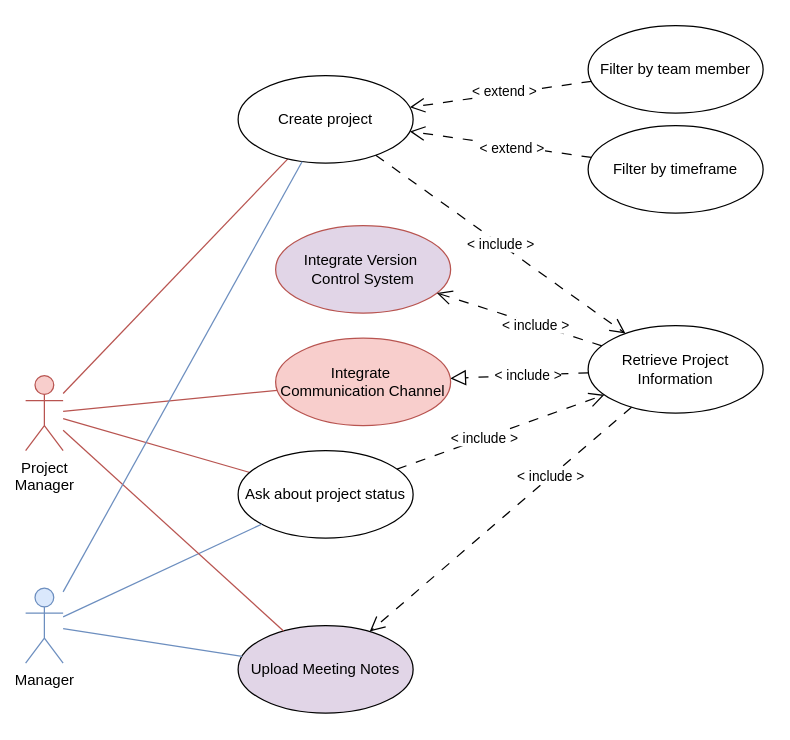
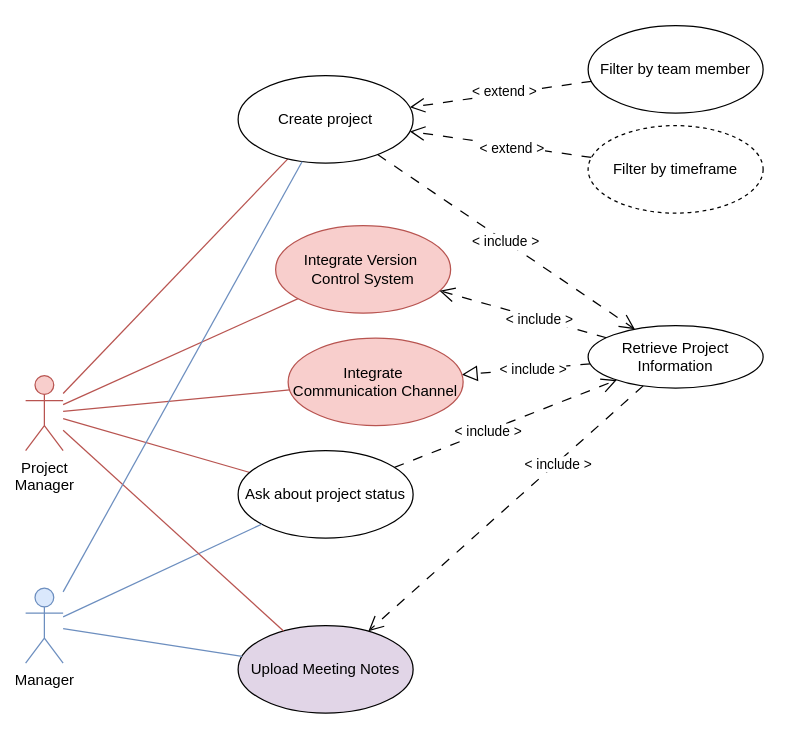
  <mxCell id="0" />
  <mxCell id="1" parent="0" />
  <mxCell id="2" style="rounded=0;orthogonalLoop=1;jettySize=auto;html=1;endArrow=none;startFill=0;fillColor=#f8cecc;strokeColor=#b85450;" parent="1" source="4" target="11" edge="1"><mxGeometry relative="1" as="geometry" /></mxCell>
  <mxCell id="3" style="rounded=0;orthogonalLoop=1;jettySize=auto;html=1;endArrow=none;startFill=0;fillColor=#f8cecc;strokeColor=#b85450;" parent="1" source="4" target="14" edge="1"><mxGeometry relative="1" as="geometry" /></mxCell>
  <mxCell id="4" value="Project&lt;div&gt;Manager&lt;/div&gt;" style="shape=umlActor;verticalLabelPosition=bottom;verticalAlign=top;html=1;fillColor=#f8cecc;strokeColor=#b85450;" parent="1" vertex="1"><mxGeometry x="20" y="300" width="30" height="60" as="geometry" /></mxCell>
  <mxCell id="5" style="rounded=0;orthogonalLoop=1;jettySize=auto;html=1;endSize=10;endArrow=open;endFill=0;dashed=1;dashPattern=8 8;" parent="1" source="19" target="11" edge="1"><mxGeometry relative="1" as="geometry" /></mxCell>
  <mxCell id="6" value="&amp;lt; extend &amp;gt;" style="edgeLabel;html=1;align=center;verticalAlign=middle;resizable=0;points=[];" parent="5" vertex="1" connectable="0"><mxGeometry x="-0.116" relative="1" as="geometry"><mxPoint y="1" as="offset" /></mxGeometry></mxCell>
  <mxCell id="7" style="rounded=0;orthogonalLoop=1;jettySize=auto;html=1;dashed=1;dashPattern=8 8;endArrow=open;endFill=0;endSize=10;startArrow=none;startFill=0;startSize=10;" parent="1" source="20" target="11" edge="1"><mxGeometry relative="1" as="geometry" /></mxCell>
  <mxCell id="8" value="&amp;lt; extend &amp;gt;" style="edgeLabel;html=1;align=center;verticalAlign=middle;resizable=0;points=[];" parent="7" vertex="1" connectable="0"><mxGeometry x="-0.05" y="-2" relative="1" as="geometry"><mxPoint x="-1" as="offset" /></mxGeometry></mxCell>
  <mxCell id="9" style="rounded=0;orthogonalLoop=1;jettySize=auto;html=1;endArrow=block;endFill=0;dashed=1;dashPattern=8 8;endSize=10;" parent="1" source="24" target="17" edge="1"><mxGeometry relative="1" as="geometry"><mxPoint x="495.089" y="327.879" as="targetPoint" /></mxGeometry></mxCell>
  <mxCell id="10" value="&amp;lt; include &amp;gt;" style="edgeLabel;html=1;align=center;verticalAlign=middle;resizable=0;points=[];" parent="9" vertex="1" connectable="0"><mxGeometry x="-0.108" relative="1" as="geometry"><mxPoint as="offset" /></mxGeometry></mxCell>
  <mxCell id="11" value="Create project" style="ellipse;whiteSpace=wrap;html=1;" parent="1" vertex="1"><mxGeometry x="190" y="60" width="140" height="70" as="geometry" /></mxCell>
  <mxCell id="12" style="rounded=0;orthogonalLoop=1;jettySize=auto;html=1;endArrow=open;endFill=0;endSize=10;dashed=1;dashPattern=8 8;" parent="1" source="14" target="24" edge="1"><mxGeometry relative="1" as="geometry" /></mxCell>
  <mxCell id="13" value="&amp;lt; include &amp;gt;" style="edgeLabel;html=1;align=center;verticalAlign=middle;resizable=0;points=[];" parent="12" vertex="1" connectable="0"><mxGeometry x="-0.158" relative="1" as="geometry"><mxPoint as="offset" /></mxGeometry></mxCell>
  <mxCell id="14" value="Ask about project status" style="ellipse;whiteSpace=wrap;html=1;" parent="1" vertex="1"><mxGeometry x="190" y="360" width="140" height="70" as="geometry" /></mxCell>
  <mxCell id="15" style="rounded=0;orthogonalLoop=1;jettySize=auto;html=1;endArrow=none;startFill=0;fillColor=#dae8fc;strokeColor=#6c8ebf;" parent="1" source="16" target="14" edge="1"><mxGeometry relative="1" as="geometry" /></mxCell>
  <mxCell id="16" value="Manager" style="shape=umlActor;verticalLabelPosition=bottom;verticalAlign=top;html=1;fillColor=#dae8fc;strokeColor=#6c8ebf;" parent="1" vertex="1"><mxGeometry x="20" y="470" width="30" height="60" as="geometry" /></mxCell>
- <mxCell id="17" value="Integrate&amp;nbsp;&lt;div&gt;Communication Channel&lt;/div&gt;" style="ellipse;whiteSpace=wrap;html=1;fillColor=#f8cecc;strokeColor=#b85450;" parent="1" vertex="1"><mxGeometry x="220" y="270" width="140" height="70" as="geometry" /></mxCell>
- <mxCell id="18" value="Integrate Version&amp;nbsp;&lt;div&gt;Control System&lt;/div&gt;" style="ellipse;whiteSpace=wrap;html=1;fillColor=#e1d5e7;strokeColor=#b85450;" parent="1" vertex="1"><mxGeometry x="220" y="180" width="140" height="70" as="geometry" /></mxCell>
- <mxCell id="19" value="Filter by timeframe" style="ellipse;whiteSpace=wrap;html=1;" parent="1" vertex="1"><mxGeometry x="470" y="100" width="140" height="70" as="geometry" /></mxCell>
+ <mxCell id="17" value="Integrate&amp;nbsp;&lt;div&gt;Communication Channel&lt;/div&gt;" style="ellipse;whiteSpace=wrap;html=1;fillColor=#f8cecc;strokeColor=#b85450;" parent="1" vertex="1"><mxGeometry x="230" y="270" width="140" height="70" as="geometry" /></mxCell>
+ <mxCell id="18" value="Integrate Version&amp;nbsp;&lt;div&gt;Control System&lt;/div&gt;" style="ellipse;whiteSpace=wrap;html=1;fillColor=#f8cecc;strokeColor=#b85450;" parent="1" vertex="1"><mxGeometry x="220" y="180" width="140" height="70" as="geometry" /></mxCell>
+ <mxCell id="19" value="Filter by timeframe" style="ellipse;whiteSpace=wrap;html=1;dashed=1;" parent="1" vertex="1"><mxGeometry x="470" y="100" width="140" height="70" as="geometry" /></mxCell>
  <mxCell id="20" value="Filter by team member" style="ellipse;whiteSpace=wrap;html=1;" parent="1" vertex="1"><mxGeometry x="470" y="20" width="140" height="70" as="geometry" /></mxCell>
  <mxCell id="21" value="&amp;lt; include &amp;gt;" style="rounded=0;orthogonalLoop=1;jettySize=auto;html=1;endArrow=open;endFill=0;endSize=10;dashed=1;dashPattern=8 8;" parent="1" source="11" target="24" edge="1"><mxGeometry relative="1" as="geometry"><mxPoint x="319" y="424" as="sourcePoint" /><mxPoint x="481" y="476" as="targetPoint" /></mxGeometry></mxCell>
  <mxCell id="22" style="rounded=0;orthogonalLoop=1;jettySize=auto;html=1;endArrow=open;endFill=0;endSize=10;dashed=1;dashPattern=8 8;" parent="1" source="24" target="18" edge="1"><mxGeometry relative="1" as="geometry"><mxPoint x="754.327" y="26.216" as="sourcePoint" /><mxPoint x="715" y="516" as="targetPoint" /></mxGeometry></mxCell>
  <mxCell id="23" value="&amp;lt; include &amp;gt;" style="edgeLabel;html=1;align=center;verticalAlign=middle;resizable=0;points=[];" parent="22" vertex="1" connectable="0"><mxGeometry x="-0.191" y="1" relative="1" as="geometry"><mxPoint y="-1" as="offset" /></mxGeometry></mxCell>
- <mxCell id="24" value="Retrieve Project Information" style="ellipse;whiteSpace=wrap;html=1;" parent="1" vertex="1"><mxGeometry x="470" y="260" width="140" height="70" as="geometry" /></mxCell>
+ <mxCell id="24" value="Retrieve Project Information" style="ellipse;whiteSpace=wrap;html=1;" parent="1" vertex="1"><mxGeometry x="470" y="260" width="140" height="50" as="geometry" /></mxCell>
  <mxCell id="25" value="Upload Meeting Notes" style="ellipse;whiteSpace=wrap;html=1;fillColor=#e1d5e7;" parent="1" vertex="1"><mxGeometry x="190" y="500" width="140" height="70" as="geometry" /></mxCell>
  <mxCell id="26" style="rounded=0;orthogonalLoop=1;jettySize=auto;html=1;endArrow=none;startFill=0;fillColor=#f8cecc;strokeColor=#b85450;" parent="1" source="4" target="17" edge="1"><mxGeometry relative="1" as="geometry"><mxPoint x="60" y="356" as="sourcePoint" /><mxPoint x="198" y="321" as="targetPoint" /></mxGeometry></mxCell>
+ <mxCell id="27" style="rounded=0;orthogonalLoop=1;jettySize=auto;html=1;endArrow=none;startFill=0;fillColor=#f8cecc;strokeColor=#b85450;" parent="1" source="4" target="18" edge="1"><mxGeometry relative="1" as="geometry"><mxPoint x="60" y="341" as="sourcePoint" /><mxPoint x="235" y="118" as="targetPoint" /></mxGeometry></mxCell>
  <mxCell id="28" style="rounded=0;orthogonalLoop=1;jettySize=auto;html=1;endArrow=open;endFill=0;endSize=10;dashed=1;dashPattern=8 8;" parent="1" source="24" target="25" edge="1"><mxGeometry relative="1" as="geometry"><mxPoint x="760.168" y="537.421" as="sourcePoint" /><mxPoint x="988" y="290" as="targetPoint" /></mxGeometry></mxCell>
  <mxCell id="29" value="&amp;lt; include &amp;gt;" style="edgeLabel;html=1;align=center;verticalAlign=middle;resizable=0;points=[];" parent="28" vertex="1" connectable="0"><mxGeometry x="-0.283" y="-1" relative="1" as="geometry"><mxPoint x="11" y="-8" as="offset" /></mxGeometry></mxCell>
  <mxCell id="30" style="rounded=0;orthogonalLoop=1;jettySize=auto;html=1;endArrow=none;startFill=0;fillColor=#f8cecc;strokeColor=#b85450;" parent="1" source="4" target="25" edge="1"><mxGeometry relative="1" as="geometry"><mxPoint x="60" y="363" as="sourcePoint" /><mxPoint x="205" y="392" as="targetPoint" /></mxGeometry></mxCell>
  <mxCell id="31" style="rounded=0;orthogonalLoop=1;jettySize=auto;html=1;endArrow=none;startFill=0;fillColor=#dae8fc;strokeColor=#6c8ebf;" parent="1" source="16" target="25" edge="1"><mxGeometry relative="1" as="geometry"><mxPoint x="70" y="373" as="sourcePoint" /><mxPoint x="215" y="402" as="targetPoint" /></mxGeometry></mxCell>
  <mxCell id="32" style="rounded=0;orthogonalLoop=1;jettySize=auto;html=1;endArrow=none;startFill=0;fillColor=#dae8fc;strokeColor=#6c8ebf;" edge="1" parent="1" source="16" target="11"><mxGeometry relative="1" as="geometry"><mxPoint x="60" y="503" as="sourcePoint" /><mxPoint x="219" y="429" as="targetPoint" /></mxGeometry></mxCell>
